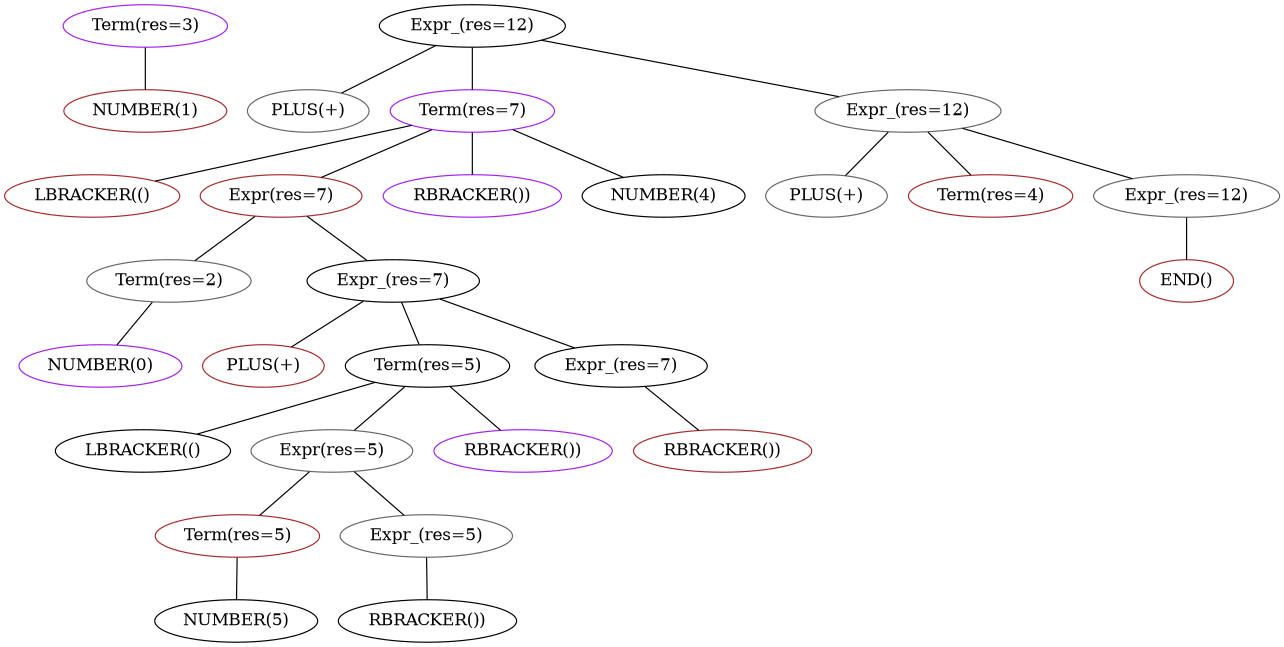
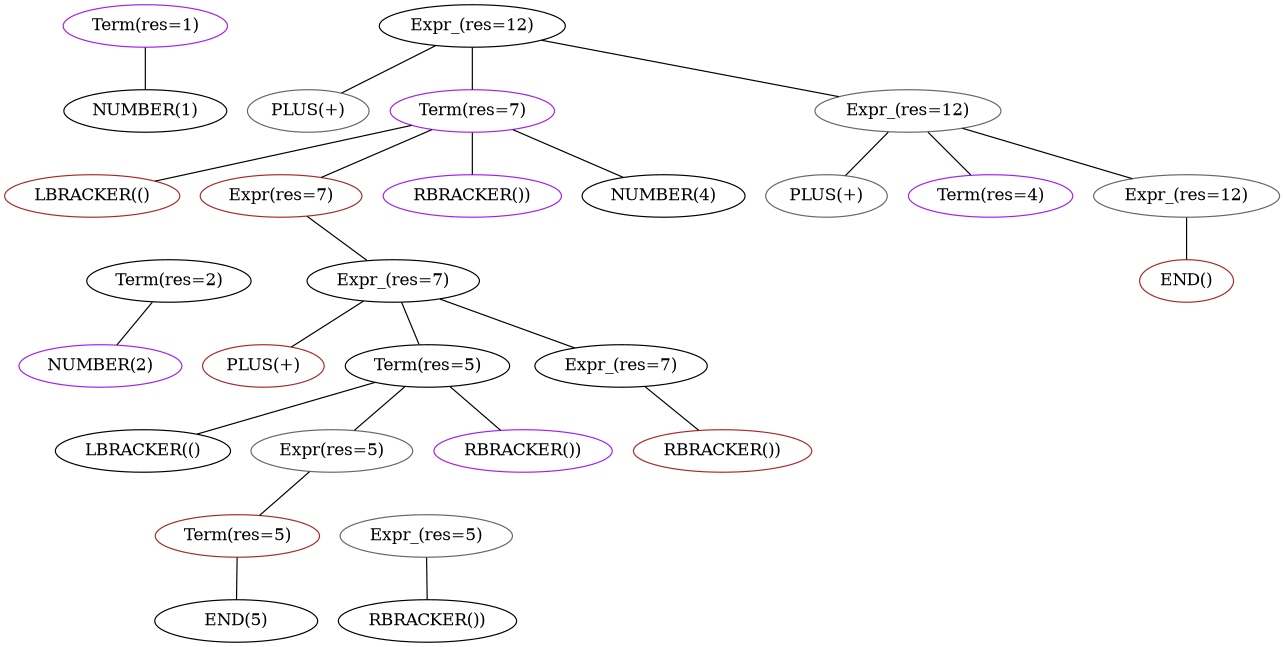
  graph {
    node [color=black]
-   n1 [color=purple label="Term(res=3)"]
-   n2 [color=brown label="NUMBER(1)"]
+   n1 [color=purple label="Term(res=1)"]
+   n2 [label="NUMBER(1)"]
    n3 [label="Expr_(res=12)"]
    n4 [color=gray40 label="PLUS(+)"]
    n5 [color=purple label="Term(res=7)"]
    n6 [color=gray40 label="Expr_(res=12)"]
    n7 [color=brown label="LBRACKER(()"]
    n8 [color=brown label="Expr(res=7)"]
    n9 [color=purple label="RBRACKER())"]
    n10 [label="NUMBER(4)"]
    n11 [color=gray40 label="PLUS(+)"]
-   n12 [color=brown label="Term(res=4)"]
+   n12 [color=purple label="Term(res=4)"]
    n13 [color=gray40 label="Expr_(res=12)"]
-   n14 [color=gray40 label="Term(res=2)"]
+   n14 [label="Term(res=2)"]
    n15 [label="Expr_(res=7)"]
    n16 [color=brown label="END()"]
-   n17 [color=purple label="NUMBER(0)"]
+   n17 [color=purple label="NUMBER(2)"]
    n18 [color=brown label="PLUS(+)"]
    n19 [label="Term(res=5)"]
    n20 [label="Expr_(res=7)"]
    n21 [label="LBRACKER(()"]
    n22 [color=gray40 label="Expr(res=5)"]
    n23 [color=purple label="RBRACKER())"]
    n24 [color=brown label="RBRACKER())"]
    n25 [color=brown label="Term(res=5)"]
    n26 [color=gray40 label="Expr_(res=5)"]
-   n27 [label="NUMBER(5)"]
+   n27 [label="END(5)"]
    n28 [label="RBRACKER())"]
    n1 -- n2
    n3 -- n4
    n3 -- n5
    n3 -- n6
    n5 -- n7
    n5 -- n8
    n5 -- n9
    n5 -- n10
    n6 -- n11
    n6 -- n12
    n6 -- n13
-   n8 -- n14
    n8 -- n15
    n13 -- n16
    n14 -- n17
    n15 -- n18
    n15 -- n19
    n15 -- n20
    n19 -- n21
    n19 -- n22
    n19 -- n23
    n20 -- n24
    n22 -- n25
-   n22 -- n26
    n25 -- n27
    n26 -- n28
  }
